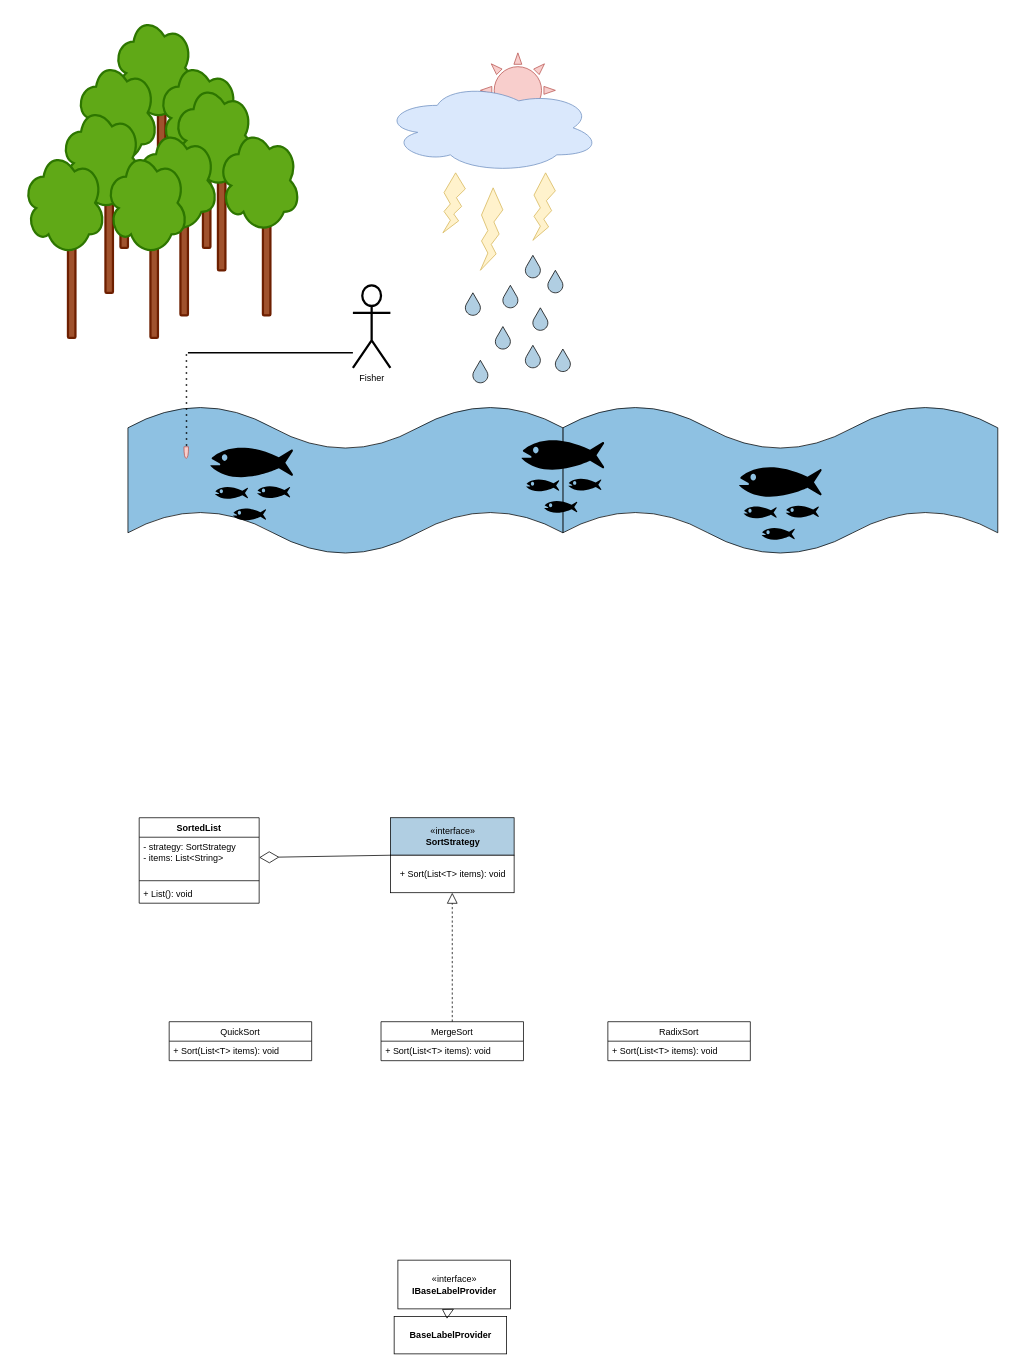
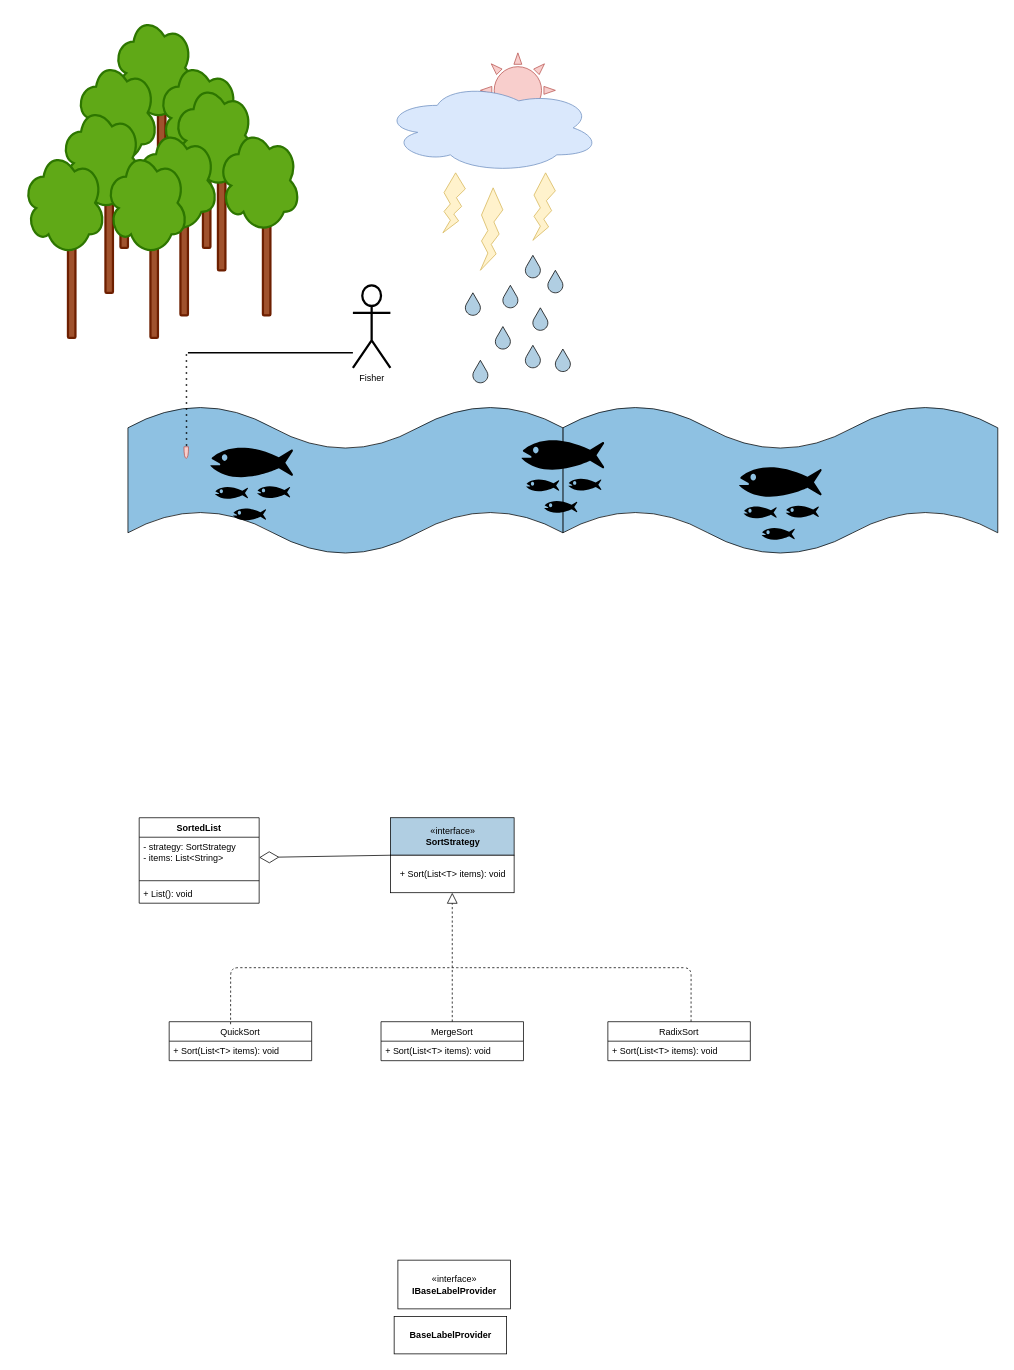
  <mxCell id="0" />
  <mxCell id="1" parent="0" />
  <mxCell id="2" value="" style="rounded=1;whiteSpace=wrap;html=1;strokeWidth=3;fillColor=#a0522d;rotation=-90;strokeColor=#6D1F00;fontColor=#ffffff;" parent="1" vertex="1"><mxGeometry x="140" y="190" width="150" height="10" as="geometry" /></mxCell>
  <mxCell id="3" value="" style="ellipse;shape=cloud;whiteSpace=wrap;html=1;strokeWidth=3;fillColor=#60a917;strokeColor=#2D7600;fontColor=#ffffff;" parent="1" vertex="1"><mxGeometry x="150" y="20" width="110" height="140" as="geometry" /></mxCell>
  <mxCell id="4" value="" style="rounded=1;whiteSpace=wrap;html=1;strokeWidth=3;fillColor=#a0522d;rotation=-90;strokeColor=#6D1F00;fontColor=#ffffff;" parent="1" vertex="1"><mxGeometry x="200" y="250" width="150" height="10" as="geometry" /></mxCell>
  <mxCell id="5" value="" style="ellipse;shape=cloud;whiteSpace=wrap;html=1;strokeWidth=3;fillColor=#60a917;strokeColor=#2D7600;fontColor=#ffffff;" parent="1" vertex="1"><mxGeometry x="210" y="80" width="110" height="140" as="geometry" /></mxCell>
  <mxCell id="6" value="" style="rounded=1;whiteSpace=wrap;html=1;strokeWidth=3;fillColor=#a0522d;rotation=-90;strokeColor=#6D1F00;fontColor=#ffffff;" parent="1" vertex="1"><mxGeometry x="90" y="250" width="150" height="10" as="geometry" /></mxCell>
  <mxCell id="7" value="" style="ellipse;shape=cloud;whiteSpace=wrap;html=1;strokeWidth=3;fillColor=#60a917;strokeColor=#2D7600;fontColor=#ffffff;" parent="1" vertex="1"><mxGeometry x="100" y="80" width="110" height="140" as="geometry" /></mxCell>
  <mxCell id="8" value="" style="verticalLabelPosition=bottom;verticalAlign=top;html=1;shape=mxgraph.basic.wave2;dy=0.3;fillColor=#8EC1E2;strokeWidth=1;" parent="1" vertex="1"><mxGeometry x="750" y="540" width="580" height="200" as="geometry" /></mxCell>
  <mxCell id="9" value="" style="rounded=1;whiteSpace=wrap;html=1;strokeWidth=3;fillColor=#a0522d;rotation=-90;strokeColor=#6D1F00;fontColor=#ffffff;" parent="1" vertex="1"><mxGeometry x="220" y="280" width="150" height="10" as="geometry" /></mxCell>
  <mxCell id="10" value="" style="ellipse;shape=cloud;whiteSpace=wrap;html=1;strokeWidth=3;fillColor=#60a917;strokeColor=#2D7600;fontColor=#ffffff;" parent="1" vertex="1"><mxGeometry x="230" y="110" width="110" height="140" as="geometry" /></mxCell>
  <mxCell id="11" value="" style="verticalLabelPosition=bottom;verticalAlign=top;html=1;shape=mxgraph.basic.sun;fillColor=#f8cecc;strokeColor=#b85450;" parent="1" vertex="1"><mxGeometry x="640" y="70" width="100" height="100" as="geometry" /></mxCell>
  <mxCell id="12" value="" style="verticalLabelPosition=bottom;verticalAlign=top;html=1;shape=mxgraph.basic.wave2;dy=0.3;fillColor=#8EC1E2;" parent="1" vertex="1"><mxGeometry x="170" y="540" width="580" height="200" as="geometry" /></mxCell>
  <mxCell id="13" value="" style="shape=mxgraph.signs.animals.fish_hatchery;html=1;pointerEvents=1;fillColor=#000000;strokeColor=none;verticalLabelPosition=bottom;verticalAlign=top;align=center;" parent="1" vertex="1"><mxGeometry x="695" y="570" width="110" height="120" as="geometry" /></mxCell>
  <mxCell id="14" value="Fisher" style="shape=umlActor;verticalLabelPosition=bottom;verticalAlign=top;html=1;outlineConnect=0;strokeWidth=3;" parent="1" vertex="1"><mxGeometry x="470" y="380" width="50" height="110" as="geometry" /></mxCell>
  <mxCell id="15" value="" style="endArrow=none;html=1;strokeWidth=2;" parent="1" edge="1"><mxGeometry width="50" height="50" relative="1" as="geometry"><mxPoint x="250" y="470" as="sourcePoint" /><mxPoint x="470" y="470" as="targetPoint" /></mxGeometry></mxCell>
  <mxCell id="16" value="" style="endArrow=none;dashed=1;html=1;dashPattern=1 3;strokeWidth=2;exitX=-0.092;exitY=0.436;exitDx=0;exitDy=0;exitPerimeter=0;" parent="1" source="17" edge="1"><mxGeometry width="50" height="50" relative="1" as="geometry"><mxPoint x="241" y="540" as="sourcePoint" /><mxPoint x="248" y="470" as="targetPoint" /></mxGeometry></mxCell>
  <mxCell id="17" value="" style="shape=or;whiteSpace=wrap;html=1;rotation=90;fillColor=#f8cecc;strokeColor=#b85450;" parent="1" vertex="1"><mxGeometry x="240" y="600" width="15.46" height="6.08" as="geometry" /></mxCell>
  <mxCell id="18" value="" style="ellipse;shape=cloud;whiteSpace=wrap;html=1;fillColor=#dae8fc;strokeColor=#6c8ebf;" parent="1" vertex="1"><mxGeometry x="510" y="110" width="290" height="120" as="geometry" /></mxCell>
  <mxCell id="19" value="" style="verticalLabelPosition=bottom;verticalAlign=top;html=1;shape=mxgraph.basic.flash;fillColor=#fff2cc;strokeColor=#d6b656;" parent="1" vertex="1"><mxGeometry x="590" y="230" width="30" height="80" as="geometry" /></mxCell>
  <mxCell id="20" value="" style="verticalLabelPosition=bottom;verticalAlign=top;html=1;shape=mxgraph.basic.flash;fillColor=#fff2cc;strokeColor=#d6b656;" parent="1" vertex="1"><mxGeometry x="640" y="250" width="30" height="110" as="geometry" /></mxCell>
  <mxCell id="21" value="" style="verticalLabelPosition=bottom;verticalAlign=top;html=1;shape=mxgraph.basic.flash;fillColor=#fff2cc;strokeColor=#d6b656;" parent="1" vertex="1"><mxGeometry x="710" y="230" width="30" height="90" as="geometry" /></mxCell>
  <mxCell id="22" value="" style="verticalLabelPosition=bottom;verticalAlign=top;html=1;shape=mxgraph.basic.drop;fillColor=#B0CEE2;" parent="1" vertex="1"><mxGeometry x="700" y="340" width="20" height="30" as="geometry" /></mxCell>
  <mxCell id="23" value="" style="verticalLabelPosition=bottom;verticalAlign=top;html=1;shape=mxgraph.basic.drop;fillColor=#B0CEE2;" parent="1" vertex="1"><mxGeometry x="730" y="360" width="20" height="30" as="geometry" /></mxCell>
  <mxCell id="24" value="" style="verticalLabelPosition=bottom;verticalAlign=top;html=1;shape=mxgraph.basic.drop;fillColor=#B0CEE2;" parent="1" vertex="1"><mxGeometry x="670" y="380" width="20" height="30" as="geometry" /></mxCell>
  <mxCell id="25" value="" style="verticalLabelPosition=bottom;verticalAlign=top;html=1;shape=mxgraph.basic.drop;fillColor=#B0CEE2;" parent="1" vertex="1"><mxGeometry x="710" y="410" width="20" height="30" as="geometry" /></mxCell>
  <mxCell id="26" value="" style="verticalLabelPosition=bottom;verticalAlign=top;html=1;shape=mxgraph.basic.drop;fillColor=#B0CEE2;" parent="1" vertex="1"><mxGeometry x="660" y="435" width="20" height="30" as="geometry" /></mxCell>
  <mxCell id="27" value="" style="verticalLabelPosition=bottom;verticalAlign=top;html=1;shape=mxgraph.basic.drop;fillColor=#B0CEE2;" parent="1" vertex="1"><mxGeometry x="700" y="460" width="20" height="30" as="geometry" /></mxCell>
  <mxCell id="28" value="" style="verticalLabelPosition=bottom;verticalAlign=top;html=1;shape=mxgraph.basic.drop;fillColor=#B0CEE2;" parent="1" vertex="1"><mxGeometry x="740" y="465" width="20" height="30" as="geometry" /></mxCell>
  <mxCell id="29" value="" style="verticalLabelPosition=bottom;verticalAlign=top;html=1;shape=mxgraph.basic.drop;fillColor=#B0CEE2;" parent="1" vertex="1"><mxGeometry x="630" y="480" width="20" height="30" as="geometry" /></mxCell>
  <mxCell id="30" value="" style="verticalLabelPosition=bottom;verticalAlign=top;html=1;shape=mxgraph.basic.drop;fillColor=#B0CEE2;" parent="1" vertex="1"><mxGeometry x="620" y="390" width="20" height="30" as="geometry" /></mxCell>
  <mxCell id="31" value="" style="rounded=1;whiteSpace=wrap;html=1;strokeWidth=3;fillColor=#a0522d;rotation=-90;strokeColor=#6D1F00;fontColor=#ffffff;" parent="1" vertex="1"><mxGeometry x="280" y="340" width="150" height="10" as="geometry" /></mxCell>
  <mxCell id="32" value="" style="ellipse;shape=cloud;whiteSpace=wrap;html=1;strokeWidth=3;fillColor=#60a917;strokeColor=#2D7600;fontColor=#ffffff;" parent="1" vertex="1"><mxGeometry x="290" y="170" width="110" height="140" as="geometry" /></mxCell>
  <mxCell id="33" value="" style="rounded=1;whiteSpace=wrap;html=1;strokeWidth=3;fillColor=#a0522d;rotation=-90;strokeColor=#6D1F00;fontColor=#ffffff;" parent="1" vertex="1"><mxGeometry x="170" y="340" width="150" height="10" as="geometry" /></mxCell>
  <mxCell id="34" value="" style="ellipse;shape=cloud;whiteSpace=wrap;html=1;strokeWidth=3;fillColor=#60a917;strokeColor=#2D7600;fontColor=#ffffff;" parent="1" vertex="1"><mxGeometry x="180" y="170" width="110" height="140" as="geometry" /></mxCell>
  <mxCell id="35" value="" style="shape=mxgraph.signs.animals.fish_hatchery;html=1;pointerEvents=1;fillColor=#000000;strokeColor=none;verticalLabelPosition=bottom;verticalAlign=top;align=center;" parent="1" vertex="1"><mxGeometry x="280" y="580" width="110" height="120" as="geometry" /></mxCell>
  <mxCell id="36" value="" style="shape=mxgraph.signs.animals.fish_hatchery;html=1;pointerEvents=1;fillColor=#000000;strokeColor=none;verticalLabelPosition=bottom;verticalAlign=top;align=center;" parent="1" vertex="1"><mxGeometry x="985" y="606.08" width="110" height="120" as="geometry" /></mxCell>
  <mxCell id="37" value="" style="rounded=1;whiteSpace=wrap;html=1;strokeWidth=3;fillColor=#a0522d;rotation=-90;strokeColor=#6D1F00;fontColor=#ffffff;" parent="1" vertex="1"><mxGeometry x="70" y="310" width="150" height="10" as="geometry" /></mxCell>
  <mxCell id="38" value="" style="ellipse;shape=cloud;whiteSpace=wrap;html=1;strokeWidth=3;fillColor=#60a917;strokeColor=#2D7600;fontColor=#ffffff;" parent="1" vertex="1"><mxGeometry x="80" y="140" width="110" height="140" as="geometry" /></mxCell>
  <mxCell id="39" value="" style="rounded=1;whiteSpace=wrap;html=1;strokeWidth=3;fillColor=#a0522d;rotation=-90;strokeColor=#6D1F00;fontColor=#ffffff;" parent="1" vertex="1"><mxGeometry x="130" width="150" height="10" as="geometry" y="370" /></mxCell>
  <mxCell id="40" value="" style="ellipse;shape=cloud;whiteSpace=wrap;html=1;strokeWidth=3;fillColor=#60a917;strokeColor=#2D7600;fontColor=#ffffff;" parent="1" vertex="1"><mxGeometry x="140" y="200" width="110" height="140" as="geometry" /></mxCell>
  <mxCell id="41" value="" style="rounded=1;whiteSpace=wrap;html=1;strokeWidth=3;fillColor=#a0522d;rotation=-90;strokeColor=#6D1F00;fontColor=#ffffff;" parent="1" vertex="1"><mxGeometry x="20" width="150" height="10" as="geometry" y="370" /></mxCell>
  <mxCell id="42" value="" style="ellipse;shape=cloud;whiteSpace=wrap;html=1;strokeWidth=3;fillColor=#60a917;strokeColor=#2D7600;fontColor=#ffffff;" parent="1" vertex="1"><mxGeometry x="30" y="200" width="110" height="140" as="geometry" /></mxCell>
  <mxCell id="43" value="SortedList" style="swimlane;fontStyle=1;align=center;verticalAlign=top;childLayout=stackLayout;horizontal=1;startSize=26;horizontalStack=0;resizeParent=1;resizeParentMax=0;resizeLast=0;collapsible=1;marginBottom=0;" parent="1" vertex="1"><mxGeometry x="185" y="1090" width="160" height="114" as="geometry" /></mxCell>
  <mxCell id="44" value="- strategy: SortStrategy&#10;- items: List&lt;String&gt;" style="text;strokeColor=none;fillColor=none;align=left;verticalAlign=top;spacingLeft=4;spacingRight=4;overflow=hidden;rotatable=0;points=[[0,0.5],[1,0.5]];portConstraint=eastwest;" parent="43" vertex="1"><mxGeometry y="26" width="160" height="54" as="geometry" /></mxCell>
  <mxCell id="45" value="" style="line;strokeWidth=1;fillColor=none;align=left;verticalAlign=middle;spacingTop=-1;spacingLeft=3;spacingRight=3;rotatable=0;labelPosition=right;points=[];portConstraint=eastwest;" parent="43" vertex="1"><mxGeometry y="80" width="160" height="8" as="geometry" /></mxCell>
  <mxCell id="46" value="+ List(): void" style="text;strokeColor=none;fillColor=none;align=left;verticalAlign=top;spacingLeft=4;spacingRight=4;overflow=hidden;rotatable=0;points=[[0,0.5],[1,0.5]];portConstraint=eastwest;" parent="43" vertex="1"><mxGeometry y="88" width="160" height="26" as="geometry" /></mxCell>
  <mxCell id="47" value="" style="group" parent="1" vertex="1" connectable="0"><mxGeometry x="520" y="1090" width="165" height="100" as="geometry" /></mxCell>
  <mxCell id="48" value="«interface»&lt;br&gt;&lt;b&gt;SortStrategy&lt;/b&gt;" style="html=1;fillColor=#b0cee2;" parent="47" vertex="1"><mxGeometry width="165" height="50" as="geometry" /></mxCell>
  <mxCell id="49" value="+ Sort(List&amp;lt;T&amp;gt; items): void" style="html=1;" parent="47" vertex="1"><mxGeometry y="50" width="165" height="50" as="geometry" /></mxCell>
  <mxCell id="50" value="" style="endArrow=diamondThin;endFill=0;endSize=24;html=1;entryX=1;entryY=0.5;entryDx=0;entryDy=0;exitX=0;exitY=1;exitDx=0;exitDy=0;" parent="1" source="48" target="44" edge="1"><mxGeometry width="160" relative="1" as="geometry"><mxPoint x="490" y="1290" as="sourcePoint" /><mxPoint x="650" y="1290" as="targetPoint" /></mxGeometry></mxCell>
  <mxCell id="51" value="MergeSort" style="swimlane;fontStyle=0;childLayout=stackLayout;horizontal=1;startSize=26;fillColor=none;horizontalStack=0;resizeParent=1;resizeParentMax=0;resizeLast=0;collapsible=1;marginBottom=0;" parent="1" vertex="1"><mxGeometry x="507.5" y="1362" width="190" height="52" as="geometry" /></mxCell>
  <mxCell id="52" value="+ Sort(List&lt;T&gt; items): void" style="text;strokeColor=none;fillColor=none;align=left;verticalAlign=top;spacingLeft=4;spacingRight=4;overflow=hidden;rotatable=0;points=[[0,0.5],[1,0.5]];portConstraint=eastwest;" parent="51" vertex="1"><mxGeometry y="26" width="190" height="26" as="geometry" /></mxCell>
  <mxCell id="53" value="RadixSort" style="swimlane;fontStyle=0;childLayout=stackLayout;horizontal=1;startSize=26;fillColor=none;horizontalStack=0;resizeParent=1;resizeParentMax=0;resizeLast=0;collapsible=1;marginBottom=0;" parent="1" vertex="1"><mxGeometry x="810" y="1362" width="190" height="52" as="geometry" /></mxCell>
  <mxCell id="54" value="+ Sort(List&lt;T&gt; items): void" style="text;strokeColor=none;fillColor=none;align=left;verticalAlign=top;spacingLeft=4;spacingRight=4;overflow=hidden;rotatable=0;points=[[0,0.5],[1,0.5]];portConstraint=eastwest;" parent="53" vertex="1"><mxGeometry y="26" width="190" height="26" as="geometry" /></mxCell>
  <mxCell id="55" value="QuickSort" style="swimlane;fontStyle=0;childLayout=stackLayout;horizontal=1;startSize=26;fillColor=none;horizontalStack=0;resizeParent=1;resizeParentMax=0;resizeLast=0;collapsible=1;marginBottom=0;" parent="1" vertex="1"><mxGeometry x="225" y="1362" width="190" height="52" as="geometry" /></mxCell>
  <mxCell id="56" value="+ Sort(List&lt;T&gt; items): void" style="text;strokeColor=none;fillColor=none;align=left;verticalAlign=top;spacingLeft=4;spacingRight=4;overflow=hidden;rotatable=0;points=[[0,0.5],[1,0.5]];portConstraint=eastwest;" parent="55" vertex="1"><mxGeometry y="26" width="190" height="26" as="geometry" /></mxCell>
  <mxCell id="57" value="" style="endArrow=block;dashed=1;endFill=0;endSize=12;html=1;entryX=0.5;entryY=1;entryDx=0;entryDy=0;exitX=0.5;exitY=0;exitDx=0;exitDy=0;" parent="1" source="51" target="49" edge="1"><mxGeometry width="160" relative="1" as="geometry"><mxPoint x="430" y="1340" as="sourcePoint" /><mxPoint x="590" y="1340" as="targetPoint" /></mxGeometry></mxCell>
+ <mxCell id="58" value="" style="endArrow=none;dashed=1;html=1;exitX=0.431;exitY=0.066;exitDx=0;exitDy=0;exitPerimeter=0;entryX=0.584;entryY=0.006;entryDx=0;entryDy=0;entryPerimeter=0;" parent="1" source="55" target="53" edge="1"><mxGeometry width="50" height="50" relative="1" as="geometry"><mxPoint x="490" y="1360" as="sourcePoint" /><mxPoint x="540" y="1310" as="targetPoint" /><Array as="points"><mxPoint x="307" y="1290" /><mxPoint x="610" y="1290" /><mxPoint x="921" y="1290" /></Array></mxGeometry></mxCell>
  <mxCell id="59" value="«interface»&lt;br&gt;&lt;b&gt;IBaseLabelProvider&lt;/b&gt;" style="html=1;" parent="1" vertex="1"><mxGeometry x="530" y="1680" width="150" height="65" as="geometry" /></mxCell>
  <mxCell id="60" value="&lt;b&gt;BaseLabelProvider&lt;/b&gt;" style="html=1;" parent="1" vertex="1"><mxGeometry x="525" y="1755" width="150" height="50" as="geometry" /></mxCell>
- <mxCell id="61" value="" style="endArrow=block;dashed=1;endFill=0;endSize=12;html=1;exitX=0.449;exitY=-0.067;exitDx=0;exitDy=0;exitPerimeter=0;entryX=0.5;entryY=1;entryDx=0;entryDy=0;" parent="1" source="60" target="59" edge="1"><mxGeometry width="160" relative="1" as="geometry"><mxPoint x="520" y="1730" as="sourcePoint" /><mxPoint x="680" y="1730" as="targetPoint" /></mxGeometry></mxCell>
